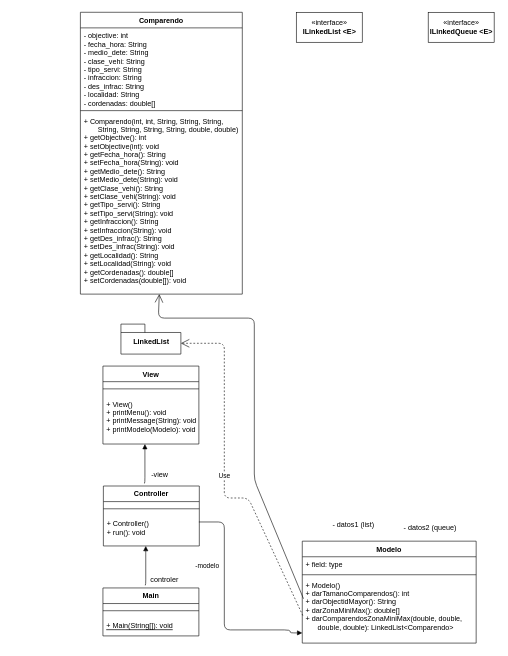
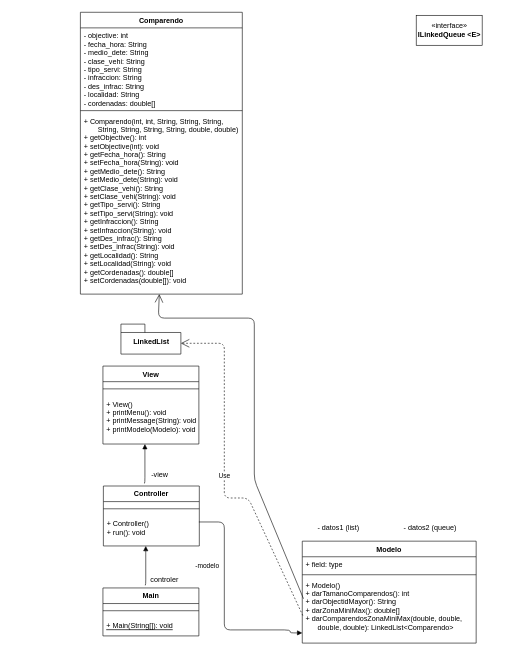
  <mxCell id="0" />
  <mxCell id="1" parent="0" />
  <mxCell id="2" value="Controller&#10;" style="swimlane;fontStyle=1;align=center;verticalAlign=top;childLayout=stackLayout;horizontal=1;startSize=26;horizontalStack=0;resizeParent=1;resizeParentMax=0;resizeLast=0;collapsible=1;marginBottom=0;" vertex="1" parent="1"><mxGeometry x="58.32" y="810" width="160" height="100" as="geometry"><mxRectangle x="340" y="630" width="90" height="26" as="alternateBounds" /></mxGeometry></mxCell>
  <mxCell id="3" value="" style="line;strokeWidth=1;fillColor=none;align=left;verticalAlign=middle;spacingTop=-1;spacingLeft=3;spacingRight=3;rotatable=0;labelPosition=right;points=[];portConstraint=eastwest;" vertex="1" parent="2"><mxGeometry y="26" width="160" height="24" as="geometry" /></mxCell>
  <mxCell id="4" value="+ Controller()&#10;+ run(): void" style="text;strokeColor=none;fillColor=none;align=left;verticalAlign=top;spacingLeft=4;spacingRight=4;overflow=hidden;rotatable=0;points=[[0,0.5],[1,0.5]];portConstraint=eastwest;" vertex="1" parent="2"><mxGeometry y="50" width="160" height="50" as="geometry" /></mxCell>
  <mxCell id="5" value="-modelo" style="endArrow=block;endFill=1;html=1;edgeStyle=orthogonalEdgeStyle;align=left;verticalAlign=top;" edge="1" parent="1"><mxGeometry x="-0.427" y="-50" relative="1" as="geometry"><mxPoint x="217.57" y="870" as="sourcePoint" /><mxPoint x="390" y="1055" as="targetPoint" /><Array as="points"><mxPoint x="260" y="870" /><mxPoint x="260" y="1050" /><mxPoint x="370" y="1050" /><mxPoint x="370" y="1055" /></Array><mxPoint as="offset" /></mxGeometry></mxCell>
  <mxCell id="6" value="" style="resizable=0;html=1;align=left;verticalAlign=bottom;labelBackgroundColor=#ffffff;fontSize=10;" connectable="0" vertex="1" parent="5"><mxGeometry x="-1" relative="1" as="geometry"><mxPoint x="-239.25" as="offset" /></mxGeometry></mxCell>
  <mxCell id="7" value="" style="endArrow=block;endFill=1;html=1;edgeStyle=orthogonalEdgeStyle;align=left;verticalAlign=top;exitX=0.424;exitY=-0.047;exitDx=0;exitDy=0;exitPerimeter=0;" edge="1" parent="1" source="2"><mxGeometry x="-1" relative="1" as="geometry"><mxPoint x="287.57" y="843" as="sourcePoint" /><mxPoint x="127.57" y="740" as="targetPoint" /><Array as="points"><mxPoint x="128" y="805" /></Array></mxGeometry></mxCell>
  <mxCell id="8" value="" style="resizable=0;html=1;align=left;verticalAlign=bottom;labelBackgroundColor=#ffffff;fontSize=10;" connectable="0" vertex="1" parent="7"><mxGeometry x="-1" relative="1" as="geometry"><mxPoint x="-239.25" as="offset" /></mxGeometry></mxCell>
  <mxCell id="9" value="-view" style="text;html=1;align=center;verticalAlign=middle;resizable=0;points=[];labelBackgroundColor=#ffffff;" vertex="1" connectable="0" parent="7"><mxGeometry x="-0.874" y="1" relative="1" as="geometry"><mxPoint x="24.75" y="-10.99" as="offset" /></mxGeometry></mxCell>
  <mxCell id="10" value="Main" style="swimlane;fontStyle=1;align=center;verticalAlign=top;childLayout=stackLayout;horizontal=1;startSize=26;horizontalStack=0;resizeParent=1;resizeParentMax=0;resizeLast=0;collapsible=1;marginBottom=0;" vertex="1" parent="1"><mxGeometry x="57.57" y="980" width="160" height="80" as="geometry"><mxRectangle x="340" y="630" width="90" height="26" as="alternateBounds" /></mxGeometry></mxCell>
  <mxCell id="11" value="" style="line;strokeWidth=1;fillColor=none;align=left;verticalAlign=middle;spacingTop=-1;spacingLeft=3;spacingRight=3;rotatable=0;labelPosition=right;points=[];portConstraint=eastwest;" vertex="1" parent="10"><mxGeometry y="26" width="160" height="24" as="geometry" /></mxCell>
  <mxCell id="12" value="+ Main(String[]): void" style="text;strokeColor=none;fillColor=none;align=left;verticalAlign=top;spacingLeft=4;spacingRight=4;overflow=hidden;rotatable=0;points=[[0,0.5],[1,0.5]];portConstraint=eastwest;fontStyle=4" vertex="1" parent="10"><mxGeometry y="50" width="160" height="30" as="geometry" /></mxCell>
  <mxCell id="13" value="" style="resizable=0;html=1;align=left;verticalAlign=bottom;labelBackgroundColor=#ffffff;fontSize=10;" connectable="0" vertex="1" parent="1"><mxGeometry x="217.57" y="1020" as="geometry" /></mxCell>
  <mxCell id="14" value="" style="resizable=0;html=1;align=left;verticalAlign=bottom;labelBackgroundColor=#ffffff;fontSize=10;" connectable="0" vertex="1" parent="1"><mxGeometry x="57.57" y="1020" as="geometry" /></mxCell>
  <mxCell id="15" value="controler" style="text;html=1;align=center;verticalAlign=middle;resizable=0;points=[];labelBackgroundColor=#ffffff;" vertex="1" connectable="0" parent="1"><mxGeometry x="157.566" y="980.003" as="geometry"><mxPoint x="1.82" y="-13.99" as="offset" /></mxGeometry></mxCell>
  <mxCell id="16" value="View" style="swimlane;fontStyle=1;align=center;verticalAlign=top;childLayout=stackLayout;horizontal=1;startSize=26;horizontalStack=0;resizeParent=1;resizeParentMax=0;resizeLast=0;collapsible=1;marginBottom=0;" vertex="1" parent="1"><mxGeometry x="57.57" y="610" width="160" height="130" as="geometry"><mxRectangle x="340" y="630" width="90" height="26" as="alternateBounds" /></mxGeometry></mxCell>
  <mxCell id="17" value="" style="line;strokeWidth=1;fillColor=none;align=left;verticalAlign=middle;spacingTop=-1;spacingLeft=3;spacingRight=3;rotatable=0;labelPosition=right;points=[];portConstraint=eastwest;" vertex="1" parent="16"><mxGeometry y="26" width="160" height="24" as="geometry" /></mxCell>
  <mxCell id="18" value="+ View()&#10;+ printMenu(): void&#10;+ printMessage(String): void&#10;+ printModelo(Modelo): void" style="text;strokeColor=none;fillColor=none;align=left;verticalAlign=top;spacingLeft=4;spacingRight=4;overflow=hidden;rotatable=0;points=[[0,0.5],[1,0.5]];portConstraint=eastwest;fontStyle=0" vertex="1" parent="16"><mxGeometry y="50" width="160" height="80" as="geometry" /></mxCell>
  <mxCell id="19" value="" style="resizable=0;html=1;align=left;verticalAlign=bottom;labelBackgroundColor=#ffffff;fontSize=10;" connectable="0" vertex="1" parent="1"><mxGeometry x="217.57" y="710" as="geometry" /></mxCell>
  <mxCell id="20" value="" style="resizable=0;html=1;align=left;verticalAlign=bottom;labelBackgroundColor=#ffffff;fontSize=10;" connectable="0" vertex="1" parent="1"><mxGeometry x="57.57" y="710" as="geometry" /></mxCell>
  <mxCell id="21" value="" style="resizable=0;html=1;align=left;verticalAlign=bottom;labelBackgroundColor=#ffffff;fontSize=10;" connectable="0" vertex="1" parent="1"><mxGeometry x="127.57" y="670" as="geometry" /></mxCell>
  <mxCell id="22" value="Modelo" style="swimlane;fontStyle=1;align=center;verticalAlign=top;childLayout=stackLayout;horizontal=1;startSize=26;horizontalStack=0;resizeParent=1;resizeParentMax=0;resizeLast=0;collapsible=1;marginBottom=0;" vertex="1" parent="1"><mxGeometry x="390" y="902" width="290" height="170" as="geometry" /></mxCell>
  <mxCell id="23" value="+ field: type" style="text;strokeColor=none;fillColor=none;align=left;verticalAlign=top;spacingLeft=4;spacingRight=4;overflow=hidden;rotatable=0;points=[[0,0.5],[1,0.5]];portConstraint=eastwest;" vertex="1" parent="22"><mxGeometry y="26" width="290" height="26" as="geometry" /></mxCell>
  <mxCell id="24" value="" style="line;strokeWidth=1;fillColor=none;align=left;verticalAlign=middle;spacingTop=-1;spacingLeft=3;spacingRight=3;rotatable=0;labelPosition=right;points=[];portConstraint=eastwest;" vertex="1" parent="22"><mxGeometry y="52" width="290" height="8" as="geometry" /></mxCell>
  <mxCell id="25" value="+ Modelo()&#10;+ darTamanoComparendos(): int&#10;+ darObjectidMayor(): String&#10;+ darZonaMiniMax(): double[]&#10;+ darComparendosZonaMiniMax(double, double, &#10;      double, double): LinkedList&lt;Comparendo&gt;" style="text;strokeColor=none;fillColor=none;align=left;verticalAlign=top;spacingLeft=4;spacingRight=4;overflow=hidden;rotatable=0;points=[[0,0.5],[1,0.5]];portConstraint=eastwest;" vertex="1" parent="22"><mxGeometry y="60" width="290" height="110" as="geometry" /></mxCell>
- <mxCell id="26" value="- datos1 (list)" style="text;html=1;align=center;verticalAlign=middle;resizable=0;points=[];autosize=1;" vertex="1" parent="1"><mxGeometry x="435" y="865" width="80" height="20" as="geometry" /></mxCell>
+ <mxCell id="26" value="- datos1 (list)" style="text;html=1;align=center;verticalAlign=middle;resizable=0;points=[];autosize=1;" vertex="1" parent="1"><mxGeometry x="410" y="870" width="80" height="20" as="geometry" /></mxCell>
  <mxCell id="27" value="- datos2 (queue)" style="text;html=1;align=center;verticalAlign=middle;resizable=0;points=[];autosize=1;" vertex="1" parent="1"><mxGeometry x="553" y="870" width="100" height="20" as="geometry" /></mxCell>
  <mxCell id="28" value="Use" style="endArrow=open;endSize=12;dashed=1;html=1;exitX=0.003;exitY=0.582;exitDx=0;exitDy=0;exitPerimeter=0;entryX=0;entryY=0;entryDx=100;entryDy=32;entryPerimeter=0;" edge="1" parent="1" source="25" target="29"><mxGeometry width="160" relative="1" as="geometry"><mxPoint x="317.57" y="450" as="sourcePoint" /><mxPoint x="187.57" y="510" as="targetPoint" /><Array as="points"><mxPoint x="300" y="830" /><mxPoint x="260" y="830" /><mxPoint x="260" y="572" /></Array></mxGeometry></mxCell>
  <mxCell id="29" value="LinkedList" style="shape=folder;fontStyle=1;spacingTop=10;tabWidth=40;tabHeight=14;tabPosition=left;html=1;" vertex="1" parent="1"><mxGeometry x="87.57" y="540" width="100" height="50" as="geometry" /></mxCell>
  <mxCell id="30" value="" style="endArrow=open;endFill=1;endSize=12;html=1;exitX=0.007;exitY=0.327;exitDx=0;exitDy=0;exitPerimeter=0;" edge="1" parent="1" source="25"><mxGeometry width="160" relative="1" as="geometry"><mxPoint x="307.57" y="510" as="sourcePoint" /><mxPoint x="151.57" y="490" as="targetPoint" /><Array as="points"><mxPoint x="310" y="800" /><mxPoint x="310" y="530" /><mxPoint x="150" y="530" /></Array></mxGeometry></mxCell>
  <mxCell id="31" value="Comparendo&#10;" style="swimlane;fontStyle=1;align=center;verticalAlign=top;childLayout=stackLayout;horizontal=1;startSize=26;horizontalStack=0;resizeParent=1;resizeParentMax=0;resizeLast=0;collapsible=1;marginBottom=0;" vertex="1" parent="1"><mxGeometry x="20" y="20" width="270" height="470" as="geometry" /></mxCell>
  <mxCell id="32" value="- objective: int&#10;- fecha_hora: String&#10;- medio_dete: String&#10;- clase_vehi: String&#10;- tipo_servi: String&#10;- infraccion: String&#10;- des_infrac: String&#10;- localidad: String&#10;- cordenadas: double[]&#10;" style="text;strokeColor=none;fillColor=none;align=left;verticalAlign=top;spacingLeft=4;spacingRight=4;overflow=hidden;rotatable=0;points=[[0,0.5],[1,0.5]];portConstraint=eastwest;" vertex="1" parent="31"><mxGeometry y="26" width="270" height="134" as="geometry" /></mxCell>
  <mxCell id="33" value="" style="line;strokeWidth=1;fillColor=none;align=left;verticalAlign=middle;spacingTop=-1;spacingLeft=3;spacingRight=3;rotatable=0;labelPosition=right;points=[];portConstraint=eastwest;" vertex="1" parent="31"><mxGeometry y="160" width="270" height="8" as="geometry" /></mxCell>
  <mxCell id="34" value="+ Comparendo(int, int, String, String, String,  &#10;       String, String, String, String, double, double)&#10;+ getObjective(): int&#10;+ setObjective(int): void&#10;+ getFecha_hora(): String&#10;+ setFecha_hora(String): void&#10;+ getMedio_dete(): String&#10;+ setMedio_dete(String): void&#10;+ getClase_vehi(): String&#10;+ setClase_vehi(String): void&#10;+ getTipo_servi(): String&#10;+ setTipo_servi(String): void&#10;+ getInfraccion(): String&#10;+ setInfraccion(String): void&#10;+ getDes_infrac(): String&#10;+ setDes_infrac(String): void&#10;+ getLocalidad(): String&#10;+ setLocalidad(String): void&#10;+ getCordenadas(): double[]&#10;+ setCordenadas(double[]): void&#10;&#10;&#10;" style="text;strokeColor=none;fillColor=none;align=left;verticalAlign=top;spacingLeft=4;spacingRight=4;overflow=hidden;rotatable=0;points=[[0,0.5],[1,0.5]];portConstraint=eastwest;" vertex="1" parent="31"><mxGeometry y="168" width="270" height="302" as="geometry" /></mxCell>
- <mxCell id="35" value="«interface»&lt;br&gt;&lt;b&gt;ILinkedList &amp;lt;E&amp;gt;&lt;/b&gt;" style="html=1;" vertex="1" parent="1"><mxGeometry x="380" y="20" width="110" height="50" as="geometry" /></mxCell>
  <mxCell id="36" value="" style="endArrow=block;endFill=1;html=1;edgeStyle=orthogonalEdgeStyle;align=left;verticalAlign=top;exitX=0.424;exitY=-0.047;exitDx=0;exitDy=0;exitPerimeter=0;" edge="1" parent="1"><mxGeometry x="-1" relative="1" as="geometry"><mxPoint x="127.57" y="975.3" as="sourcePoint" /><mxPoint x="128.98" y="910" as="targetPoint" /><Array as="points"><mxPoint x="129.41" y="975" /></Array></mxGeometry></mxCell>
  <mxCell id="37" value="" style="resizable=0;html=1;align=left;verticalAlign=bottom;labelBackgroundColor=#ffffff;fontSize=10;" connectable="0" vertex="1" parent="36"><mxGeometry x="-1" relative="1" as="geometry"><mxPoint x="-239.25" as="offset" /></mxGeometry></mxCell>
- <mxCell id="38" value="«interface»&lt;br&gt;&lt;b&gt;ILinkedQueue &amp;lt;E&amp;gt;&lt;/b&gt;" style="html=1;" vertex="1" parent="1"><mxGeometry x="600" y="20" width="110" height="50" as="geometry" /></mxCell>
+ <mxCell id="38" value="«interface»&lt;br&gt;&lt;b&gt;ILinkedQueue &amp;lt;E&amp;gt;&lt;/b&gt;" style="html=1;" vertex="1" parent="1"><mxGeometry x="580" y="25" width="110" height="50" as="geometry" /></mxCell>
